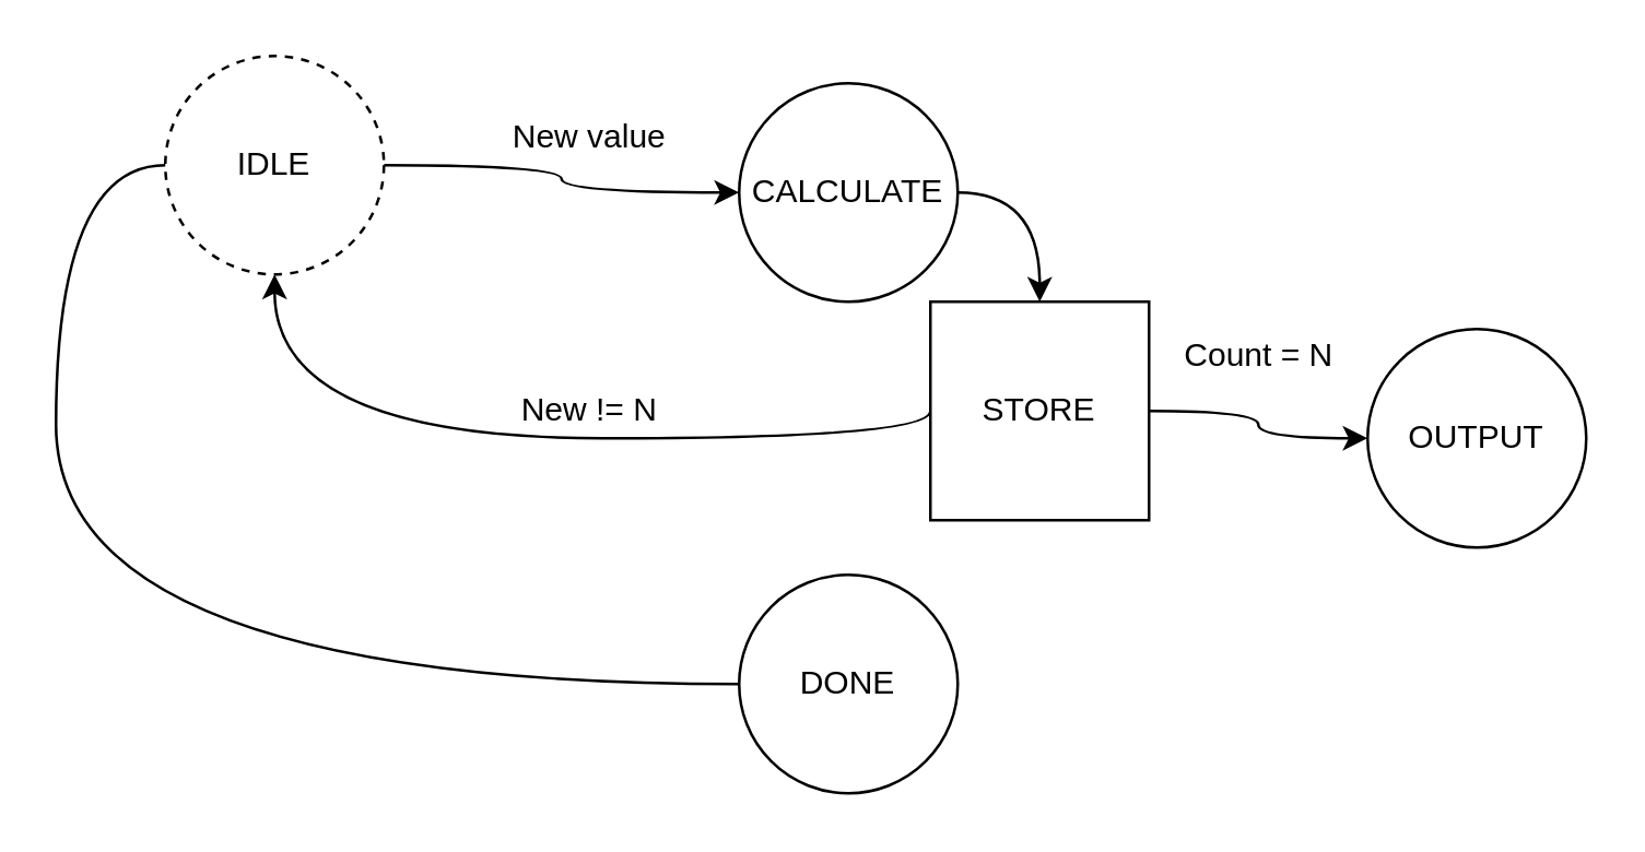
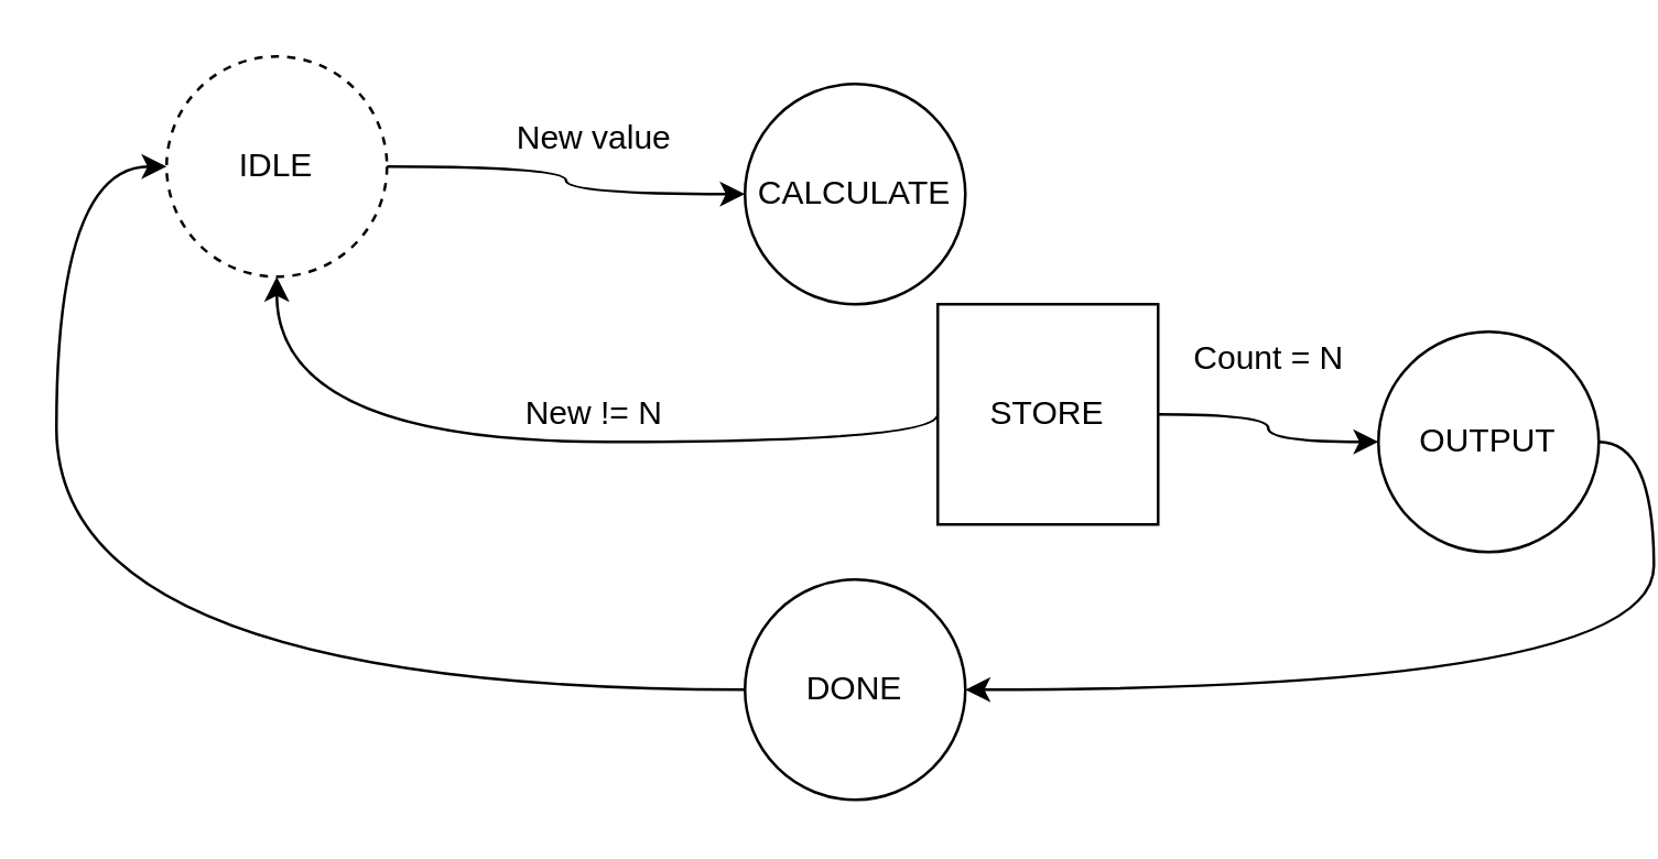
  <mxCell id="0" />
  <mxCell id="1" parent="0" />
  <mxCell id="2" style="edgeStyle=orthogonalEdgeStyle;rounded=0;orthogonalLoop=1;jettySize=auto;html=1;exitX=1;exitY=0.5;exitDx=0;exitDy=0;entryX=0;entryY=0.5;entryDx=0;entryDy=0;curved=1;" edge="1" parent="1" source="3" target="5"><mxGeometry relative="1" as="geometry" /></mxCell>
  <mxCell id="3" value="IDLE" style="ellipse;whiteSpace=wrap;html=1;aspect=fixed;dashed=1;" vertex="1" parent="1"><mxGeometry x="60" y="20" width="80" height="80" as="geometry" /></mxCell>
- <mxCell id="4" style="edgeStyle=orthogonalEdgeStyle;curved=1;rounded=0;orthogonalLoop=1;jettySize=auto;html=1;exitX=1;exitY=0.5;exitDx=0;exitDy=0;" edge="1" parent="1" source="5" target="8"><mxGeometry relative="1" as="geometry" /></mxCell>
  <mxCell id="5" value="CALCULATE" style="ellipse;whiteSpace=wrap;html=1;aspect=fixed;" vertex="1" parent="1"><mxGeometry x="270" y="30" width="80" height="80" as="geometry" /></mxCell>
  <mxCell id="6" style="edgeStyle=orthogonalEdgeStyle;curved=1;rounded=0;orthogonalLoop=1;jettySize=auto;html=1;exitX=0;exitY=0.5;exitDx=0;exitDy=0;entryX=0.5;entryY=1;entryDx=0;entryDy=0;" edge="1" parent="1" source="8" target="3"><mxGeometry relative="1" as="geometry"><Array as="points"><mxPoint x="340" y="160" /><mxPoint x="100" y="160" /></Array></mxGeometry></mxCell>
  <mxCell id="7" style="edgeStyle=orthogonalEdgeStyle;curved=1;rounded=0;orthogonalLoop=1;jettySize=auto;html=1;exitX=1;exitY=0.5;exitDx=0;exitDy=0;entryX=0;entryY=0.5;entryDx=0;entryDy=0;" edge="1" parent="1" source="8" target="10"><mxGeometry relative="1" as="geometry" /></mxCell>
  <mxCell id="8" value="STORE" style="whiteSpace=wrap;html=1;aspect=fixed;rounded=0;" vertex="1" parent="1"><mxGeometry x="340" y="110" width="80" height="80" as="geometry" /></mxCell>
+ <mxCell id="9" style="edgeStyle=orthogonalEdgeStyle;curved=1;rounded=0;orthogonalLoop=1;jettySize=auto;html=1;exitX=1;exitY=0.5;exitDx=0;exitDy=0;entryX=1;entryY=0.5;entryDx=0;entryDy=0;" edge="1" parent="1" source="10" target="12"><mxGeometry relative="1" as="geometry" /></mxCell>
  <mxCell id="10" value="OUTPUT" style="ellipse;whiteSpace=wrap;html=1;aspect=fixed;" vertex="1" parent="1"><mxGeometry x="500" y="120" width="80" height="80" as="geometry" /></mxCell>
- <mxCell id="11" style="edgeStyle=orthogonalEdgeStyle;curved=1;rounded=0;orthogonalLoop=1;jettySize=auto;html=1;exitX=0;exitY=0.5;exitDx=0;exitDy=0;entryX=0;entryY=0.5;entryDx=0;entryDy=0;endArrow=none;" edge="1" parent="1" source="12" target="3"><mxGeometry relative="1" as="geometry"><Array as="points"><mxPoint x="20" y="250" /><mxPoint x="20" y="60" /></Array></mxGeometry></mxCell>
+ <mxCell id="11" style="edgeStyle=orthogonalEdgeStyle;curved=1;rounded=0;orthogonalLoop=1;jettySize=auto;html=1;exitX=0;exitY=0.5;exitDx=0;exitDy=0;entryX=0;entryY=0.5;entryDx=0;entryDy=0;" edge="1" parent="1" source="12" target="3"><mxGeometry relative="1" as="geometry"><Array as="points"><mxPoint x="20" y="250" /><mxPoint x="20" y="60" /></Array></mxGeometry></mxCell>
  <mxCell id="12" value="DONE" style="ellipse;whiteSpace=wrap;html=1;aspect=fixed;" vertex="1" parent="1"><mxGeometry x="270" y="210" width="80" height="80" as="geometry" /></mxCell>
  <mxCell id="13" value="Count = N" style="text;html=1;align=center;verticalAlign=middle;resizable=0;points=[];;autosize=1;" vertex="1" parent="1"><mxGeometry x="425" y="120" width="70" height="20" as="geometry" /></mxCell>
  <mxCell id="14" value="New != N" style="text;html=1;align=center;verticalAlign=middle;resizable=0;points=[];;autosize=1;" vertex="1" parent="1"><mxGeometry x="180" y="140" width="70" height="20" as="geometry" /></mxCell>
  <mxCell id="15" value="New value" style="text;html=1;align=center;verticalAlign=middle;resizable=0;points=[];;autosize=1;" vertex="1" parent="1"><mxGeometry x="180" y="40" width="70" height="20" as="geometry" /></mxCell>
